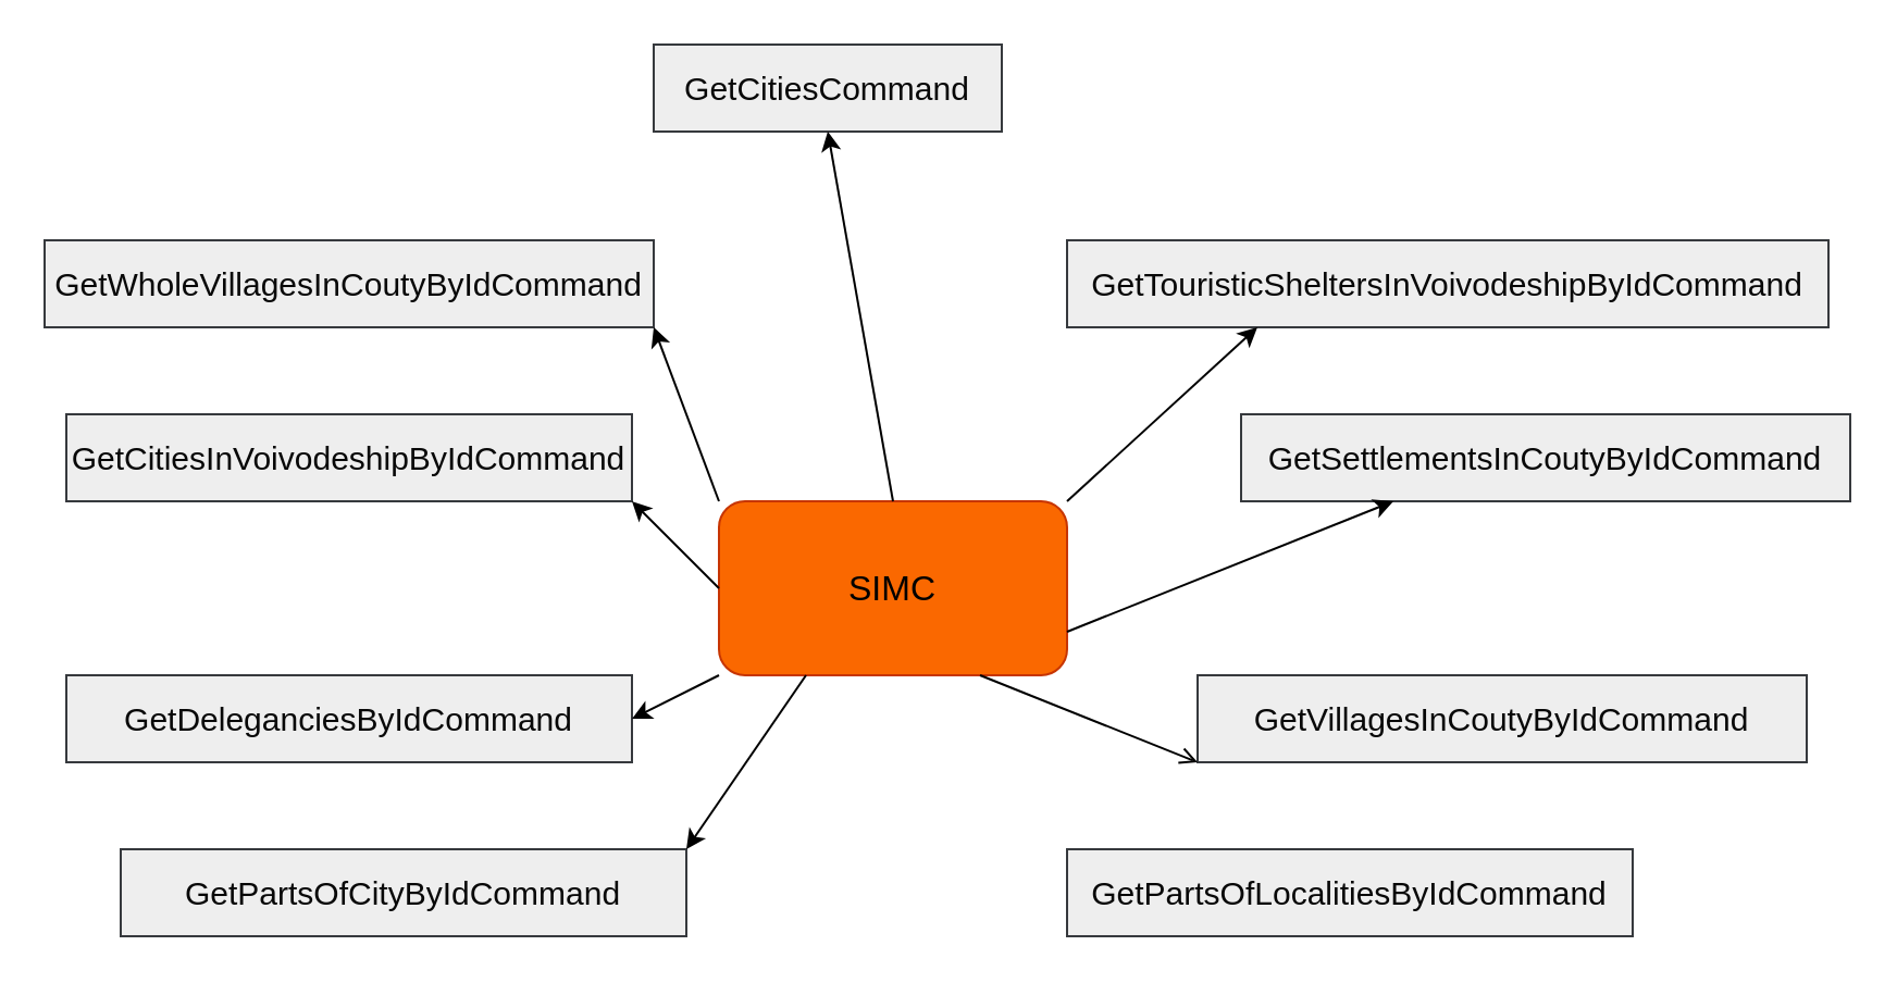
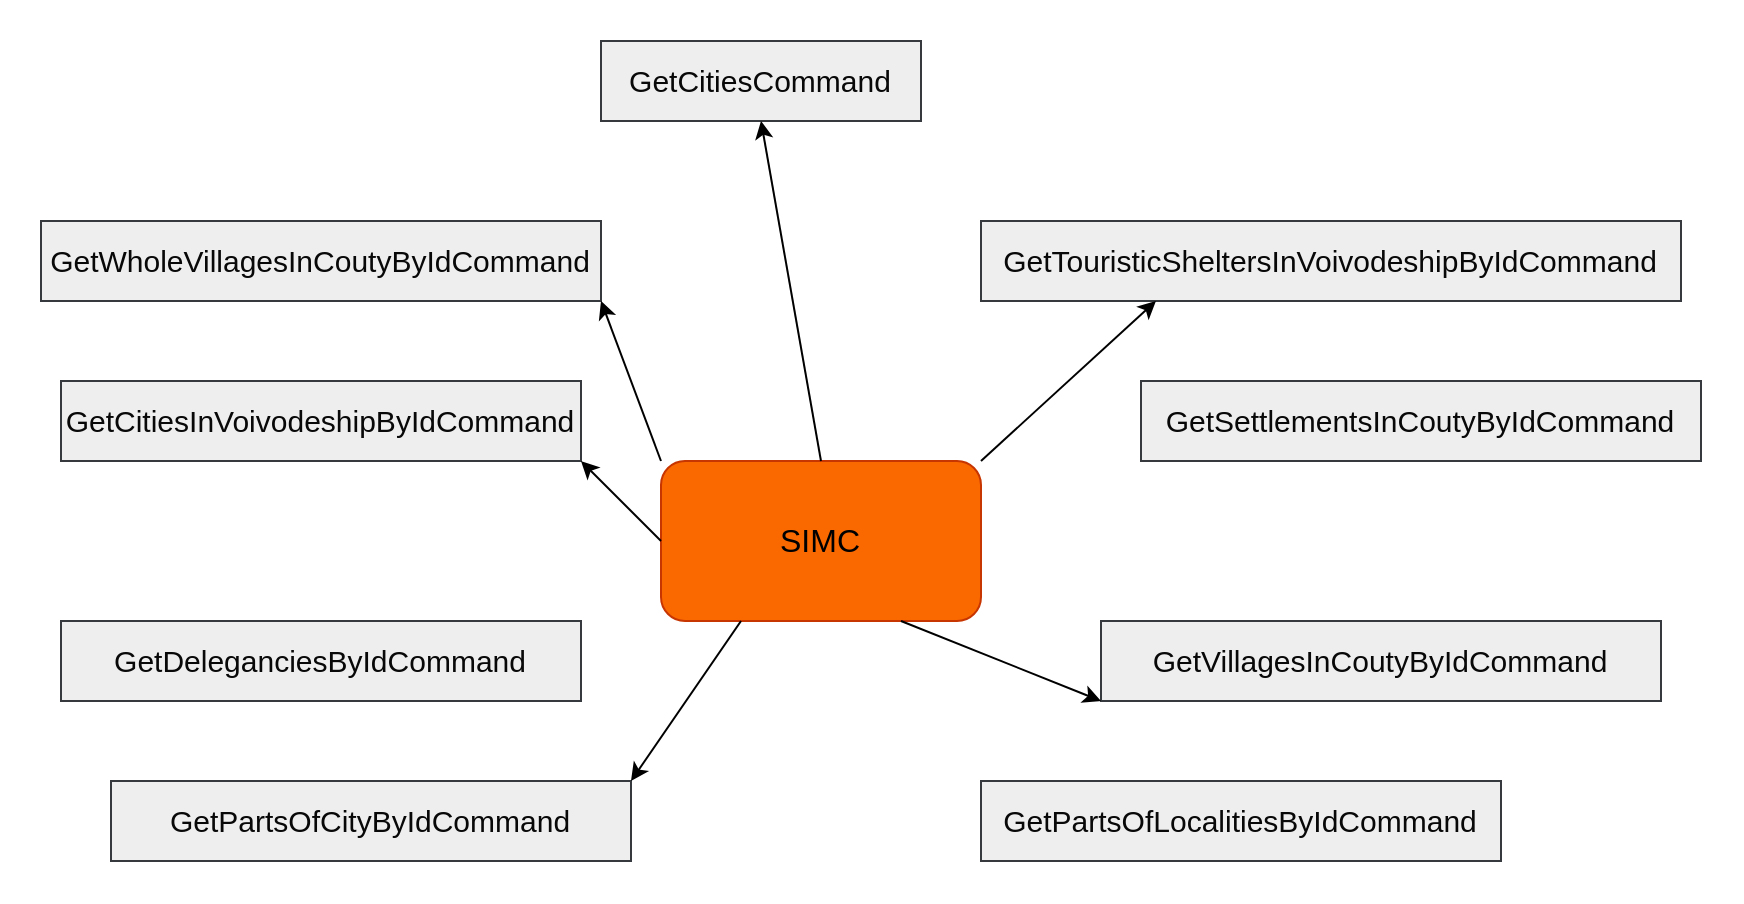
  <mxCell id="0" />
  <mxCell id="1" parent="0" />
  <mxCell id="2" value="&lt;font style=&quot;font-size: 16px&quot;&gt;SIMC&lt;/font&gt;" style="rounded=1;whiteSpace=wrap;html=1;fillColor=#fa6800;fontColor=#000000;strokeColor=#C73500;" vertex="1" parent="1"><mxGeometry x="330" y="230" width="160" height="80" as="geometry" /></mxCell>
  <mxCell id="3" value="GetCitiesCommand" style="text;html=1;strokeColor=#36393d;fillColor=#eeeeee;align=center;verticalAlign=middle;whiteSpace=wrap;rounded=0;fontSize=15;fontColor=#080808;" vertex="1" parent="1"><mxGeometry x="300" y="20" width="160" height="40" as="geometry" /></mxCell>
  <mxCell id="4" value="GetCitiesInVoivodeshipByIdCommand" style="text;html=1;strokeColor=#36393d;fillColor=#eeeeee;align=center;verticalAlign=middle;whiteSpace=wrap;rounded=0;fontSize=15;fontColor=#080808;" vertex="1" parent="1"><mxGeometry x="30" y="190" width="260" height="40" as="geometry" /></mxCell>
  <mxCell id="5" value="GetDeleganciesByIdCommand" style="text;html=1;strokeColor=#36393d;fillColor=#eeeeee;align=center;verticalAlign=middle;whiteSpace=wrap;rounded=0;fontSize=15;fontColor=#080808;" vertex="1" parent="1"><mxGeometry x="30" y="310" width="260" height="40" as="geometry" /></mxCell>
  <mxCell id="6" value="GetPartsOfCityByIdCommand" style="text;html=1;strokeColor=#36393d;fillColor=#eeeeee;align=center;verticalAlign=middle;whiteSpace=wrap;rounded=0;fontSize=15;fontColor=#080808;" vertex="1" parent="1"><mxGeometry x="55" y="390" width="260" height="40" as="geometry" /></mxCell>
  <mxCell id="7" value="GetPartsOfLocalitiesByIdCommand" style="text;html=1;strokeColor=#36393d;fillColor=#eeeeee;align=center;verticalAlign=middle;whiteSpace=wrap;rounded=0;fontSize=15;fontColor=#080808;" vertex="1" parent="1"><mxGeometry x="490" y="390" width="260" height="40" as="geometry" /></mxCell>
  <mxCell id="8" value="GetSettlementsInCoutyByIdCommand" style="text;html=1;strokeColor=#36393d;fillColor=#eeeeee;align=center;verticalAlign=middle;whiteSpace=wrap;rounded=0;fontSize=15;fontColor=#080808;" vertex="1" parent="1"><mxGeometry x="570" y="190" width="280" height="40" as="geometry" /></mxCell>
  <mxCell id="9" value="GetTouristicSheltersInVoivodeshipByIdCommand" style="text;html=1;strokeColor=#36393d;fillColor=#eeeeee;align=center;verticalAlign=middle;whiteSpace=wrap;rounded=0;fontSize=15;fontColor=#080808;" vertex="1" parent="1"><mxGeometry x="490" y="110" width="350" height="40" as="geometry" /></mxCell>
  <mxCell id="10" value="GetVillagesInCoutyByIdCommand" style="text;html=1;strokeColor=#36393d;fillColor=#eeeeee;align=center;verticalAlign=middle;whiteSpace=wrap;rounded=0;fontSize=15;fontColor=#080808;" vertex="1" parent="1"><mxGeometry x="550" y="310" width="280" height="40" as="geometry" /></mxCell>
  <mxCell id="11" value="GetWholeVillagesInCoutyByIdCommand" style="text;html=1;strokeColor=#36393d;fillColor=#eeeeee;align=center;verticalAlign=middle;whiteSpace=wrap;rounded=0;fontSize=15;fontColor=#080808;" vertex="1" parent="1"><mxGeometry x="20" y="110" width="280" height="40" as="geometry" /></mxCell>
  <mxCell id="12" value="" style="endArrow=classic;html=1;fontSize=16;fontColor=#080808;entryX=0.5;entryY=1;entryDx=0;entryDy=0;exitX=0.5;exitY=0;exitDx=0;exitDy=0;" edge="1" parent="1" source="2" target="3"><mxGeometry width="50" height="50" relative="1" as="geometry"><mxPoint x="370" y="210" as="sourcePoint" /><mxPoint x="420" y="160" as="targetPoint" /></mxGeometry></mxCell>
  <mxCell id="13" value="" style="endArrow=classic;html=1;fontSize=16;fontColor=#080808;entryX=0.25;entryY=1;entryDx=0;entryDy=0;exitX=1;exitY=0;exitDx=0;exitDy=0;" edge="1" parent="1" source="2" target="9"><mxGeometry width="50" height="50" relative="1" as="geometry"><mxPoint x="520" y="320" as="sourcePoint" /><mxPoint x="520" y="160" as="targetPoint" /></mxGeometry></mxCell>
- <mxCell id="14" value="" style="endArrow=classic;html=1;fontSize=16;fontColor=#080808;entryX=0.25;entryY=1;entryDx=0;entryDy=0;exitX=1;exitY=0.75;exitDx=0;exitDy=0;" edge="1" parent="1" source="2" target="8"><mxGeometry width="50" height="50" relative="1" as="geometry"><mxPoint x="510" y="300" as="sourcePoint" /><mxPoint x="617.5" y="220" as="targetPoint" /></mxGeometry></mxCell>
  <mxCell id="15" value="" style="endArrow=classic;html=1;fontSize=16;fontColor=#080808;entryX=1;entryY=1;entryDx=0;entryDy=0;exitX=0;exitY=0;exitDx=0;exitDy=0;" edge="1" parent="1" source="2" target="11"><mxGeometry width="50" height="50" relative="1" as="geometry"><mxPoint x="310" y="310" as="sourcePoint" /><mxPoint x="310" y="150" as="targetPoint" /></mxGeometry></mxCell>
  <mxCell id="16" value="" style="endArrow=classic;html=1;fontSize=16;fontColor=#080808;entryX=1;entryY=1;entryDx=0;entryDy=0;exitX=0;exitY=0.5;exitDx=0;exitDy=0;" edge="1" parent="1" source="2" target="4"><mxGeometry width="50" height="50" relative="1" as="geometry"><mxPoint x="430" y="250" as="sourcePoint" /><mxPoint x="430" y="90" as="targetPoint" /></mxGeometry></mxCell>
- <mxCell id="17" value="" style="endArrow=classic;html=1;fontSize=16;fontColor=#080808;entryX=1;entryY=0.5;entryDx=0;entryDy=0;exitX=0;exitY=1;exitDx=0;exitDy=0;" edge="1" parent="1" source="2" target="5"><mxGeometry width="50" height="50" relative="1" as="geometry"><mxPoint x="440" y="260" as="sourcePoint" /><mxPoint x="440" y="100" as="targetPoint" /></mxGeometry></mxCell>
  <mxCell id="18" value="" style="endArrow=classic;html=1;fontSize=16;fontColor=#080808;entryX=1;entryY=0;entryDx=0;entryDy=0;exitX=0.25;exitY=1;exitDx=0;exitDy=0;" edge="1" parent="1" source="2" target="6"><mxGeometry width="50" height="50" relative="1" as="geometry"><mxPoint x="450" y="270" as="sourcePoint" /><mxPoint x="450" y="110" as="targetPoint" /></mxGeometry></mxCell>
- <mxCell id="19" value="" style="endArrow=open;html=1;fontSize=16;fontColor=#080808;entryX=0;entryY=1;entryDx=0;entryDy=0;exitX=0.75;exitY=1;exitDx=0;exitDy=0;" edge="1" parent="1" source="2" target="10"><mxGeometry width="50" height="50" relative="1" as="geometry"><mxPoint x="470" y="290" as="sourcePoint" /><mxPoint x="470" y="130" as="targetPoint" /></mxGeometry></mxCell>
+ <mxCell id="19" value="" style="endArrow=classic;html=1;fontSize=16;fontColor=#080808;entryX=0;entryY=1;entryDx=0;entryDy=0;exitX=0.75;exitY=1;exitDx=0;exitDy=0;" edge="1" parent="1" source="2" target="10"><mxGeometry width="50" height="50" relative="1" as="geometry"><mxPoint x="470" y="290" as="sourcePoint" /><mxPoint x="470" y="130" as="targetPoint" /></mxGeometry></mxCell>
